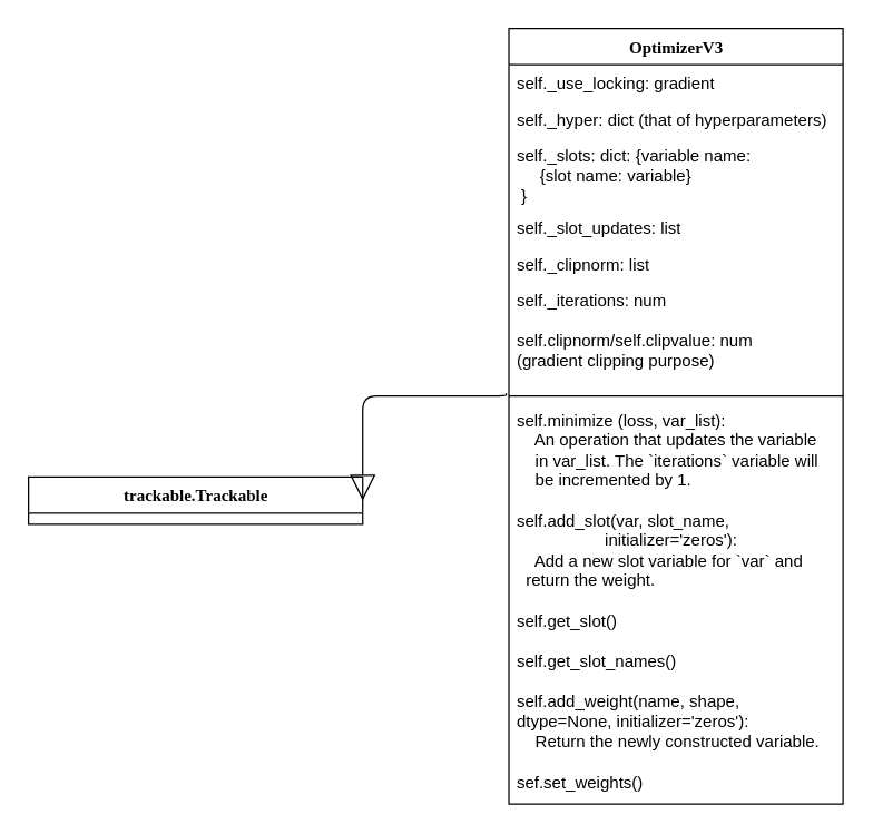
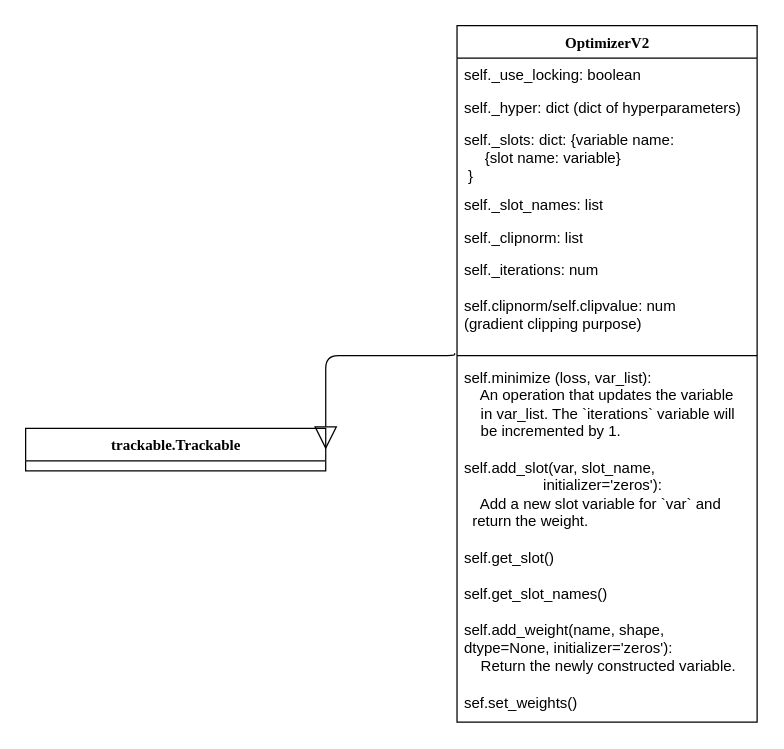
  <mxCell id="0" />
  <mxCell id="1" parent="0" />
- <mxCell id="2" value="OptimizerV3" style="swimlane;html=1;fontStyle=1;align=center;verticalAlign=top;childLayout=stackLayout;horizontal=1;startSize=26;horizontalStack=0;resizeParent=1;resizeLast=0;collapsible=1;marginBottom=0;swimlaneFillColor=#ffffff;rounded=0;shadow=0;comic=0;labelBackgroundColor=none;strokeWidth=1;fillColor=none;fontFamily=Verdana;fontSize=12" parent="1" vertex="1"><mxGeometry x="365" y="20" width="240" height="557" as="geometry" /></mxCell>
- <mxCell id="3" value="self._use_locking: gradient" style="text;html=1;strokeColor=none;fillColor=none;align=left;verticalAlign=top;spacingLeft=4;spacingRight=4;whiteSpace=wrap;overflow=hidden;rotatable=0;points=[[0,0.5],[1,0.5]];portConstraint=eastwest;" parent="2" vertex="1"><mxGeometry y="26" width="240" height="26" as="geometry" /></mxCell>
- <mxCell id="4" value="self._hyper: dict (that of hyperparameters)" style="text;html=1;strokeColor=none;fillColor=none;align=left;verticalAlign=top;spacingLeft=4;spacingRight=4;whiteSpace=wrap;overflow=hidden;rotatable=0;points=[[0,0.5],[1,0.5]];portConstraint=eastwest;" parent="2" vertex="1"><mxGeometry y="52" width="240" height="26" as="geometry" /></mxCell>
+ <mxCell id="2" value="OptimizerV2" style="swimlane;html=1;fontStyle=1;align=center;verticalAlign=top;childLayout=stackLayout;horizontal=1;startSize=26;horizontalStack=0;resizeParent=1;resizeLast=0;collapsible=1;marginBottom=0;swimlaneFillColor=#ffffff;rounded=0;shadow=0;comic=0;labelBackgroundColor=none;strokeWidth=1;fillColor=none;fontFamily=Verdana;fontSize=12" parent="1" vertex="1"><mxGeometry x="365" y="20" width="240" height="557" as="geometry" /></mxCell>
+ <mxCell id="3" value="self._use_locking: boolean" style="text;html=1;strokeColor=none;fillColor=none;align=left;verticalAlign=top;spacingLeft=4;spacingRight=4;whiteSpace=wrap;overflow=hidden;rotatable=0;points=[[0,0.5],[1,0.5]];portConstraint=eastwest;" parent="2" vertex="1"><mxGeometry y="26" width="240" height="26" as="geometry" /></mxCell>
+ <mxCell id="4" value="self._hyper: dict (dict of hyperparameters)" style="text;html=1;strokeColor=none;fillColor=none;align=left;verticalAlign=top;spacingLeft=4;spacingRight=4;whiteSpace=wrap;overflow=hidden;rotatable=0;points=[[0,0.5],[1,0.5]];portConstraint=eastwest;" parent="2" vertex="1"><mxGeometry y="52" width="240" height="26" as="geometry" /></mxCell>
  <mxCell id="5" value="self._slots: dict: {variable name:&lt;br&gt;&amp;nbsp; &amp;nbsp; &amp;nbsp;{slot name: variable}&lt;br&gt;&amp;nbsp;}" style="text;html=1;strokeColor=none;fillColor=none;align=left;verticalAlign=top;spacingLeft=4;spacingRight=4;whiteSpace=wrap;overflow=hidden;rotatable=0;points=[[0,0.5],[1,0.5]];portConstraint=eastwest;" parent="2" vertex="1"><mxGeometry y="78" width="240" height="52" as="geometry" /></mxCell>
- <mxCell id="6" value="self._slot_updates: list" style="text;html=1;strokeColor=none;fillColor=none;align=left;verticalAlign=top;spacingLeft=4;spacingRight=4;whiteSpace=wrap;overflow=hidden;rotatable=0;points=[[0,0.5],[1,0.5]];portConstraint=eastwest;" parent="2" vertex="1"><mxGeometry y="130" width="240" height="26" as="geometry" /></mxCell>
+ <mxCell id="6" value="self._slot_names: list" style="text;html=1;strokeColor=none;fillColor=none;align=left;verticalAlign=top;spacingLeft=4;spacingRight=4;whiteSpace=wrap;overflow=hidden;rotatable=0;points=[[0,0.5],[1,0.5]];portConstraint=eastwest;" parent="2" vertex="1"><mxGeometry y="130" width="240" height="26" as="geometry" /></mxCell>
  <mxCell id="7" value="self._clipnorm: list" style="text;html=1;strokeColor=none;fillColor=none;align=left;verticalAlign=top;spacingLeft=4;spacingRight=4;whiteSpace=wrap;overflow=hidden;rotatable=0;points=[[0,0.5],[1,0.5]];portConstraint=eastwest;" parent="2" vertex="1"><mxGeometry y="156" width="240" height="26" as="geometry" /></mxCell>
  <mxCell id="8" value="self._iterations: num&lt;br&gt;&lt;br&gt;self.clipnorm/self.clipvalue: num&lt;br&gt;(gradient clipping purpose)" style="text;html=1;strokeColor=none;fillColor=none;align=left;verticalAlign=top;spacingLeft=4;spacingRight=4;whiteSpace=wrap;overflow=hidden;rotatable=0;points=[[0,0.5],[1,0.5]];portConstraint=eastwest;" parent="2" vertex="1"><mxGeometry y="182" width="240" height="78" as="geometry" /></mxCell>
  <mxCell id="9" value="" style="line;html=1;strokeWidth=1;fillColor=none;align=left;verticalAlign=middle;spacingTop=-1;spacingLeft=3;spacingRight=3;rotatable=0;labelPosition=right;points=[];portConstraint=eastwest;" parent="2" vertex="1"><mxGeometry y="260" width="240" height="8" as="geometry" /></mxCell>
  <mxCell id="10" value="self.minimize (loss, var_list):&amp;nbsp;&lt;br&gt;&amp;nbsp; &amp;nbsp; An operation that updates the variable&amp;nbsp; &amp;nbsp; &amp;nbsp; &amp;nbsp; in var_list. The `iterations` variable will&amp;nbsp; &amp;nbsp; &amp;nbsp; &amp;nbsp; be incremented by 1.&amp;nbsp;&amp;nbsp;" style="text;html=1;strokeColor=none;fillColor=none;align=left;verticalAlign=top;spacingLeft=4;spacingRight=4;whiteSpace=wrap;overflow=hidden;rotatable=0;points=[[0,0.5],[1,0.5]];portConstraint=eastwest;" parent="2" vertex="1"><mxGeometry y="268" width="240" height="72" as="geometry" /></mxCell>
  <mxCell id="11" value="self.add_slot(var, slot_name,&amp;nbsp; &amp;nbsp; &amp;nbsp; &amp;nbsp; &amp;nbsp; &amp;nbsp; &amp;nbsp; &amp;nbsp; &amp;nbsp; &amp;nbsp; &amp;nbsp; &amp;nbsp; &amp;nbsp; &amp;nbsp; &amp;nbsp; &amp;nbsp; &amp;nbsp; &amp;nbsp; &amp;nbsp; &amp;nbsp; &amp;nbsp; &amp;nbsp;initializer='zeros'):&lt;br&gt;&amp;nbsp; &amp;nbsp; Add a new slot variable for `var` and&amp;nbsp; &amp;nbsp; &amp;nbsp; &amp;nbsp; &amp;nbsp; return the weight.&lt;br&gt;&lt;br&gt;self.get_slot()&lt;br&gt;&lt;br&gt;self.get_slot_names()" style="text;html=1;strokeColor=none;fillColor=none;align=left;verticalAlign=top;spacingLeft=4;spacingRight=4;whiteSpace=wrap;overflow=hidden;rotatable=0;points=[[0,0.5],[1,0.5]];portConstraint=eastwest;" parent="2" vertex="1"><mxGeometry y="340" width="240" height="130" as="geometry" /></mxCell>
  <mxCell id="12" value="self.add_weight(name, shape, dtype=None, initializer='zeros'):&lt;br&gt;&amp;nbsp; &amp;nbsp; Return the newly constructed variable.&lt;br&gt;&lt;br&gt;sef.set_weights()" style="text;html=1;strokeColor=none;fillColor=none;align=left;verticalAlign=top;spacingLeft=4;spacingRight=4;whiteSpace=wrap;overflow=hidden;rotatable=0;points=[[0,0.5],[1,0.5]];portConstraint=eastwest;" vertex="1" parent="2"><mxGeometry y="470" width="240" height="80" as="geometry" /></mxCell>
  <mxCell id="13" style="edgeStyle=orthogonalEdgeStyle;html=1;labelBackgroundColor=none;startFill=0;startSize=8;endArrow=block;endFill=0;endSize=16;fontFamily=Verdana;fontSize=12;exitX=-0.008;exitY=1.026;exitDx=0;exitDy=0;entryX=1;entryY=0.5;entryDx=0;entryDy=0;exitPerimeter=0;" edge="1" parent="1" source="8" target="14"><mxGeometry relative="1" as="geometry"><mxPoint x="485" y="29" as="sourcePoint" /><mxPoint x="485" y="-103" as="targetPoint" /><Array as="points"><mxPoint x="363" y="284" /></Array></mxGeometry></mxCell>
  <mxCell id="14" value="trackable.Trackable" style="swimlane;html=1;fontStyle=1;align=center;verticalAlign=top;childLayout=stackLayout;horizontal=1;startSize=26;horizontalStack=0;resizeParent=1;resizeLast=0;collapsible=1;marginBottom=0;swimlaneFillColor=#ffffff;rounded=0;shadow=0;comic=0;labelBackgroundColor=none;strokeWidth=1;fillColor=none;fontFamily=Verdana;fontSize=12" vertex="1" parent="1"><mxGeometry x="20" y="342" width="240" height="34" as="geometry" /></mxCell>
